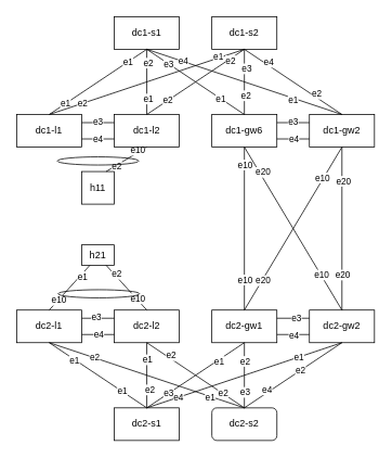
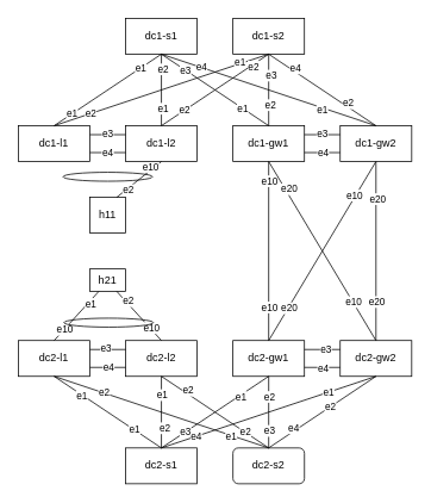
  <mxCell id="0" />
  <mxCell id="1" parent="0" />
  <mxCell id="2" value="dc1-s1" style="whiteSpace=wrap;html=1;fillColor=none;fontColor=#000000;strokeColor=#000000;" parent="1" vertex="1"><mxGeometry x="140" y="20" width="80" height="40" as="geometry" /></mxCell>
  <mxCell id="3" value="dc1-s2" style="whiteSpace=wrap;html=1;fillColor=none;fontColor=#000000;strokeColor=#000000;" parent="1" vertex="1"><mxGeometry x="260" y="20" width="80" height="40" as="geometry" /></mxCell>
  <mxCell id="4" style="edgeStyle=none;html=1;exitX=0.5;exitY=0;exitDx=0;exitDy=0;entryX=0.5;entryY=1;entryDx=0;entryDy=0;endArrow=none;endFill=0;strokeColor=#000000;" parent="1" source="13" target="2" edge="1"><mxGeometry relative="1" as="geometry" /></mxCell>
  <mxCell id="5" value="e1" style="edgeLabel;html=1;align=center;verticalAlign=middle;resizable=0;points=[];labelBackgroundColor=#FFFFFF;fontColor=#000000;" parent="4" vertex="1" connectable="0"><mxGeometry x="-0.662" y="1" relative="1" as="geometry"><mxPoint as="offset" /></mxGeometry></mxCell>
  <mxCell id="6" value="e1" style="edgeLabel;html=1;align=center;verticalAlign=middle;resizable=0;points=[];labelBackgroundColor=#FFFFFF;fontColor=#000000;" parent="4" vertex="1" connectable="0"><mxGeometry x="0.611" relative="1" as="geometry"><mxPoint as="offset" /></mxGeometry></mxCell>
  <mxCell id="7" style="edgeStyle=none;html=1;exitX=0.5;exitY=0;exitDx=0;exitDy=0;entryX=0.5;entryY=1;entryDx=0;entryDy=0;endArrow=none;endFill=0;strokeColor=#000000;" parent="1" source="13" target="3" edge="1"><mxGeometry relative="1" as="geometry" /></mxCell>
  <mxCell id="8" value="e2" style="edgeLabel;html=1;align=center;verticalAlign=middle;resizable=0;points=[];labelBackgroundColor=#FFFFFF;fontColor=#000000;" parent="7" vertex="1" connectable="0"><mxGeometry x="-0.658" y="1" relative="1" as="geometry"><mxPoint as="offset" /></mxGeometry></mxCell>
  <mxCell id="9" value="e1" style="edgeLabel;html=1;align=center;verticalAlign=middle;resizable=0;points=[];labelBackgroundColor=#FFFFFF;fontColor=#000000;" parent="7" vertex="1" connectable="0"><mxGeometry x="0.729" y="2" relative="1" as="geometry"><mxPoint as="offset" /></mxGeometry></mxCell>
  <mxCell id="10" style="edgeStyle=none;html=1;exitX=1;exitY=0.25;exitDx=0;exitDy=0;entryX=0;entryY=0.25;entryDx=0;entryDy=0;endArrow=none;endFill=0;strokeColor=#000000;" parent="1" source="13" target="23" edge="1"><mxGeometry relative="1" as="geometry" /></mxCell>
  <mxCell id="11" value="e3" style="edgeLabel;html=1;align=center;verticalAlign=middle;resizable=0;points=[];fontColor=#000000;labelBackgroundColor=#FFFFFF;" parent="10" vertex="1" connectable="0"><mxGeometry x="-0.059" y="2" relative="1" as="geometry"><mxPoint as="offset" /></mxGeometry></mxCell>
  <mxCell id="12" value="&lt;font style=&quot;background-color: rgb(255, 255, 255);&quot; color=&quot;#000000&quot;&gt;e4&lt;/font&gt;" style="edgeStyle=none;html=1;exitX=1;exitY=0.75;exitDx=0;exitDy=0;entryX=0;entryY=0.75;entryDx=0;entryDy=0;endArrow=none;endFill=0;strokeColor=#000000;" parent="1" source="13" target="23" edge="1"><mxGeometry relative="1" as="geometry" /></mxCell>
  <mxCell id="13" value="dc1-l1" style="whiteSpace=wrap;html=1;fillColor=none;fontColor=#000000;strokeColor=#000000;" parent="1" vertex="1"><mxGeometry x="20" y="140" width="80" height="40" as="geometry" /></mxCell>
  <mxCell id="14" style="edgeStyle=none;html=1;exitX=0.5;exitY=0;exitDx=0;exitDy=0;entryX=0.5;entryY=1;entryDx=0;entryDy=0;endArrow=none;endFill=0;strokeColor=#000000;" parent="1" source="23" target="2" edge="1"><mxGeometry relative="1" as="geometry" /></mxCell>
  <mxCell id="15" value="e2" style="edgeLabel;html=1;align=center;verticalAlign=middle;resizable=0;points=[];labelBackgroundColor=#FFFFFF;fontColor=#000000;" parent="14" vertex="1" connectable="0"><mxGeometry x="0.606" y="-1" relative="1" as="geometry"><mxPoint as="offset" /></mxGeometry></mxCell>
  <mxCell id="16" value="e1" style="edgeLabel;html=1;align=center;verticalAlign=middle;resizable=0;points=[];labelBackgroundColor=#FFFFFF;fontColor=#000000;" parent="14" vertex="1" connectable="0"><mxGeometry x="-0.494" y="-1" relative="1" as="geometry"><mxPoint as="offset" /></mxGeometry></mxCell>
  <mxCell id="17" style="edgeStyle=none;html=1;exitX=0.5;exitY=0;exitDx=0;exitDy=0;endArrow=none;endFill=0;strokeColor=#000000;" parent="1" source="23" edge="1"><mxGeometry relative="1" as="geometry"><mxPoint x="300" y="60" as="targetPoint" /></mxGeometry></mxCell>
  <mxCell id="18" value="e2" style="edgeLabel;html=1;align=center;verticalAlign=middle;resizable=0;points=[];labelBackgroundColor=#FFFFFF;fontColor=#000000;" parent="17" vertex="1" connectable="0"><mxGeometry x="0.684" y="-1" relative="1" as="geometry"><mxPoint x="1" as="offset" /></mxGeometry></mxCell>
  <mxCell id="19" value="e2" style="edgeLabel;html=1;align=center;verticalAlign=middle;resizable=0;points=[];labelBackgroundColor=#FFFFFF;fontColor=#000000;" parent="17" vertex="1" connectable="0"><mxGeometry x="-0.573" y="1" relative="1" as="geometry"><mxPoint as="offset" /></mxGeometry></mxCell>
  <mxCell id="20" style="edgeStyle=none;html=1;exitX=0.5;exitY=1;exitDx=0;exitDy=0;entryX=0.75;entryY=0;entryDx=0;entryDy=0;endArrow=none;endFill=0;strokeColor=#000000;" parent="1" source="23" target="54" edge="1"><mxGeometry relative="1" as="geometry" /></mxCell>
  <mxCell id="21" value="e10" style="edgeLabel;html=1;align=center;verticalAlign=middle;resizable=0;points=[];fontColor=#000000;labelBackgroundColor=#FFFFFF;" parent="20" vertex="1" connectable="0"><mxGeometry x="-0.581" y="-3" relative="1" as="geometry"><mxPoint as="offset" /></mxGeometry></mxCell>
  <mxCell id="22" value="e2" style="edgeLabel;html=1;align=center;verticalAlign=middle;resizable=0;points=[];fontColor=#000000;labelBackgroundColor=#FFFFFF;" parent="20" vertex="1" connectable="0"><mxGeometry x="0.517" y="1" relative="1" as="geometry"><mxPoint as="offset" /></mxGeometry></mxCell>
  <mxCell id="23" value="dc1-l2" style="whiteSpace=wrap;html=1;fillColor=none;fontColor=#000000;strokeColor=#000000;" parent="1" vertex="1"><mxGeometry x="140" y="140" width="80" height="40" as="geometry" /></mxCell>
  <mxCell id="24" style="edgeStyle=none;html=1;exitX=0.5;exitY=0;exitDx=0;exitDy=0;endArrow=none;endFill=0;strokeColor=#000000;" parent="1" source="40" edge="1"><mxGeometry relative="1" as="geometry"><mxPoint x="180" y="60" as="targetPoint" /></mxGeometry></mxCell>
  <mxCell id="25" value="e3" style="edgeLabel;html=1;align=center;verticalAlign=middle;resizable=0;points=[];labelBackgroundColor=#FFFFFF;fontColor=#000000;" parent="24" vertex="1" connectable="0"><mxGeometry x="0.554" relative="1" as="geometry"><mxPoint as="offset" /></mxGeometry></mxCell>
  <mxCell id="26" value="e1" style="edgeLabel;html=1;align=center;verticalAlign=middle;resizable=0;points=[];labelBackgroundColor=#FFFFFF;fontColor=#000000;" parent="24" vertex="1" connectable="0"><mxGeometry x="-0.507" y="-1" relative="1" as="geometry"><mxPoint y="1" as="offset" /></mxGeometry></mxCell>
  <mxCell id="27" style="edgeStyle=none;html=1;exitX=0.5;exitY=0;exitDx=0;exitDy=0;entryX=0.5;entryY=1;entryDx=0;entryDy=0;endArrow=none;endFill=0;strokeColor=#000000;" parent="1" source="40" target="3" edge="1"><mxGeometry relative="1" as="geometry" /></mxCell>
  <mxCell id="28" value="e3" style="edgeLabel;html=1;align=center;verticalAlign=middle;resizable=0;points=[];labelBackgroundColor=#FFFFFF;fontColor=#000000;" parent="27" vertex="1" connectable="0"><mxGeometry x="0.431" y="-2" relative="1" as="geometry"><mxPoint as="offset" /></mxGeometry></mxCell>
  <mxCell id="29" value="e2" style="edgeLabel;html=1;align=center;verticalAlign=middle;resizable=0;points=[];labelBackgroundColor=#FFFFFF;fontColor=#000000;" parent="27" vertex="1" connectable="0"><mxGeometry x="-0.394" y="-1" relative="1" as="geometry"><mxPoint as="offset" /></mxGeometry></mxCell>
  <mxCell id="30" style="edgeStyle=none;html=1;exitX=0.5;exitY=1;exitDx=0;exitDy=0;entryX=0.5;entryY=0;entryDx=0;entryDy=0;endArrow=none;endFill=0;strokeColor=#000000;" parent="1" source="40" target="90" edge="1"><mxGeometry relative="1" as="geometry" /></mxCell>
  <mxCell id="31" value="e10" style="edgeLabel;html=1;align=center;verticalAlign=middle;resizable=0;points=[];fontColor=#000000;labelBackgroundColor=#FFFFFF;" parent="30" vertex="1" connectable="0"><mxGeometry x="-0.787" relative="1" as="geometry"><mxPoint as="offset" /></mxGeometry></mxCell>
  <mxCell id="32" value="e10" style="edgeLabel;html=1;align=center;verticalAlign=middle;resizable=0;points=[];fontColor=#000000;labelBackgroundColor=#FFFFFF;" parent="30" vertex="1" connectable="0"><mxGeometry x="0.623" relative="1" as="geometry"><mxPoint as="offset" /></mxGeometry></mxCell>
  <mxCell id="33" style="edgeStyle=none;html=1;exitX=0.5;exitY=1;exitDx=0;exitDy=0;entryX=0.5;entryY=0;entryDx=0;entryDy=0;endArrow=none;endFill=0;strokeColor=#000000;" parent="1" source="40" target="97" edge="1"><mxGeometry relative="1" as="geometry" /></mxCell>
  <mxCell id="34" value="e20" style="edgeLabel;html=1;align=center;verticalAlign=middle;resizable=0;points=[];fontColor=#000000;labelBackgroundColor=#FFFFFF;" parent="33" vertex="1" connectable="0"><mxGeometry x="-0.677" y="4" relative="1" as="geometry"><mxPoint as="offset" /></mxGeometry></mxCell>
  <mxCell id="35" value="e10" style="edgeLabel;html=1;align=center;verticalAlign=middle;resizable=0;points=[];fontColor=#000000;labelBackgroundColor=#FFFFFF;" parent="33" vertex="1" connectable="0"><mxGeometry x="0.575" relative="1" as="geometry"><mxPoint y="-1" as="offset" /></mxGeometry></mxCell>
  <mxCell id="36" style="edgeStyle=none;html=1;exitX=1;exitY=0.25;exitDx=0;exitDy=0;entryX=0;entryY=0.25;entryDx=0;entryDy=0;endArrow=none;endFill=0;strokeColor=#000000;" parent="1" source="40" target="53" edge="1"><mxGeometry relative="1" as="geometry" /></mxCell>
  <mxCell id="37" value="e3" style="edgeLabel;html=1;align=center;verticalAlign=middle;resizable=0;points=[];fontColor=#000000;labelBackgroundColor=#FFFFFF;" parent="36" vertex="1" connectable="0"><mxGeometry x="-0.059" y="2" relative="1" as="geometry"><mxPoint as="offset" /></mxGeometry></mxCell>
  <mxCell id="38" style="edgeStyle=none;html=1;exitX=1;exitY=0.75;exitDx=0;exitDy=0;entryX=0;entryY=0.75;entryDx=0;entryDy=0;endArrow=none;endFill=0;strokeColor=#000000;" parent="1" source="40" target="53" edge="1"><mxGeometry relative="1" as="geometry" /></mxCell>
  <mxCell id="39" value="e4" style="edgeLabel;html=1;align=center;verticalAlign=middle;resizable=0;points=[];fontColor=#000000;labelBackgroundColor=#FFFFFF;" parent="38" vertex="1" connectable="0"><mxGeometry x="-0.009" y="1" relative="1" as="geometry"><mxPoint as="offset" /></mxGeometry></mxCell>
- <mxCell id="40" value="dc1-gw6" style="whiteSpace=wrap;html=1;fillColor=none;fontColor=#000000;strokeColor=#000000;" parent="1" vertex="1"><mxGeometry x="260" y="140" width="80" height="40" as="geometry" /></mxCell>
+ <mxCell id="40" value="dc1-gw1" style="whiteSpace=wrap;html=1;fillColor=none;fontColor=#000000;strokeColor=#000000;" parent="1" vertex="1"><mxGeometry x="260" y="140" width="80" height="40" as="geometry" /></mxCell>
  <mxCell id="41" style="edgeStyle=none;html=1;exitX=0.5;exitY=0;exitDx=0;exitDy=0;entryX=0.5;entryY=1;entryDx=0;entryDy=0;endArrow=none;endFill=0;strokeColor=#000000;" parent="1" source="53" target="2" edge="1"><mxGeometry relative="1" as="geometry" /></mxCell>
  <mxCell id="42" value="e4" style="edgeLabel;html=1;align=center;verticalAlign=middle;resizable=0;points=[];labelBackgroundColor=#FFFFFF;fontColor=#000000;" parent="41" vertex="1" connectable="0"><mxGeometry x="0.629" y="-1" relative="1" as="geometry"><mxPoint as="offset" /></mxGeometry></mxCell>
  <mxCell id="43" value="e1" style="edgeLabel;html=1;align=center;verticalAlign=middle;resizable=0;points=[];labelBackgroundColor=#FFFFFF;fontColor=#000000;" parent="41" vertex="1" connectable="0"><mxGeometry x="-0.503" y="2" relative="1" as="geometry"><mxPoint as="offset" /></mxGeometry></mxCell>
  <mxCell id="44" style="edgeStyle=none;html=1;exitX=0.5;exitY=0;exitDx=0;exitDy=0;entryX=0.5;entryY=1;entryDx=0;entryDy=0;endArrow=none;endFill=0;strokeColor=#000000;" parent="1" source="53" target="3" edge="1"><mxGeometry relative="1" as="geometry" /></mxCell>
  <mxCell id="45" value="e4" style="edgeLabel;html=1;align=center;verticalAlign=middle;resizable=0;points=[];labelBackgroundColor=#FFFFFF;fontColor=#000000;" parent="44" vertex="1" connectable="0"><mxGeometry x="0.546" y="-3" relative="1" as="geometry"><mxPoint as="offset" /></mxGeometry></mxCell>
  <mxCell id="46" value="e2" style="edgeLabel;html=1;align=center;verticalAlign=middle;resizable=0;points=[];labelBackgroundColor=#FFFFFF;fontColor=#000000;" parent="44" vertex="1" connectable="0"><mxGeometry x="-0.446" y="-4" relative="1" as="geometry"><mxPoint as="offset" /></mxGeometry></mxCell>
  <mxCell id="47" style="edgeStyle=none;html=1;exitX=0.5;exitY=1;exitDx=0;exitDy=0;entryX=0.5;entryY=0;entryDx=0;entryDy=0;endArrow=none;endFill=0;strokeColor=#000000;" parent="1" source="53" target="97" edge="1"><mxGeometry relative="1" as="geometry" /></mxCell>
  <mxCell id="48" value="e20" style="edgeLabel;html=1;align=center;verticalAlign=middle;resizable=0;points=[];fontColor=#000000;labelBackgroundColor=#FFFFFF;" parent="47" vertex="1" connectable="0"><mxGeometry x="-0.588" y="1" relative="1" as="geometry"><mxPoint as="offset" /></mxGeometry></mxCell>
  <mxCell id="49" value="e20" style="edgeLabel;html=1;align=center;verticalAlign=middle;resizable=0;points=[];fontColor=#000000;labelBackgroundColor=#FFFFFF;" parent="47" vertex="1" connectable="0"><mxGeometry x="0.562" relative="1" as="geometry"><mxPoint as="offset" /></mxGeometry></mxCell>
  <mxCell id="50" style="edgeStyle=none;html=1;exitX=0.5;exitY=1;exitDx=0;exitDy=0;entryX=0.5;entryY=0;entryDx=0;entryDy=0;endArrow=none;endFill=0;strokeColor=#000000;" parent="1" source="53" target="90" edge="1"><mxGeometry relative="1" as="geometry" /></mxCell>
  <mxCell id="51" value="e10" style="edgeLabel;html=1;align=center;verticalAlign=middle;resizable=0;points=[];fontColor=#000000;labelBackgroundColor=#FFFFFF;" parent="50" vertex="1" connectable="0"><mxGeometry x="-0.615" y="-2" relative="1" as="geometry"><mxPoint as="offset" /></mxGeometry></mxCell>
  <mxCell id="52" value="e20" style="edgeLabel;html=1;align=center;verticalAlign=middle;resizable=0;points=[];fontColor=#000000;labelBackgroundColor=#FFFFFF;" parent="50" vertex="1" connectable="0"><mxGeometry x="0.625" y="2" relative="1" as="geometry"><mxPoint x="-1" as="offset" /></mxGeometry></mxCell>
  <mxCell id="53" value="dc1-gw2" style="whiteSpace=wrap;html=1;fillColor=none;fontColor=#000000;strokeColor=#000000;" parent="1" vertex="1"><mxGeometry x="380" y="140" width="80" height="40" as="geometry" /></mxCell>
- <mxCell id="54" value="h11" style="whiteSpace=wrap;html=1;fillColor=none;strokeColor=#000000;fontColor=#000000;" parent="1" vertex="1"><mxGeometry x="100" y="210" width="40" height="40" as="geometry" /></mxCell>
+ <mxCell id="54" value="h11" style="whiteSpace=wrap;html=1;fillColor=none;strokeColor=#000000;fontColor=#000000;" parent="1" vertex="1"><mxGeometry x="100" y="220" width="40" height="40" as="geometry" /></mxCell>
  <mxCell id="55" style="edgeStyle=none;html=1;exitX=0.25;exitY=1;exitDx=0;exitDy=0;entryX=0.5;entryY=0;entryDx=0;entryDy=0;endArrow=none;endFill=0;strokeColor=#000000;" parent="1" source="61" target="72" edge="1"><mxGeometry relative="1" as="geometry" /></mxCell>
  <mxCell id="56" value="e10" style="edgeLabel;html=1;align=center;verticalAlign=middle;resizable=0;points=[];fontColor=#000000;labelBackgroundColor=#FFFFFF;" parent="55" vertex="1" connectable="0"><mxGeometry x="0.522" relative="1" as="geometry"><mxPoint as="offset" /></mxGeometry></mxCell>
  <mxCell id="57" value="e1" style="edgeLabel;html=1;align=center;verticalAlign=middle;resizable=0;points=[];fontColor=#000000;labelBackgroundColor=#FFFFFF;" parent="55" vertex="1" connectable="0"><mxGeometry x="-0.449" y="-2" relative="1" as="geometry"><mxPoint x="5" as="offset" /></mxGeometry></mxCell>
  <mxCell id="58" style="edgeStyle=none;html=1;exitX=0.75;exitY=1;exitDx=0;exitDy=0;entryX=0.5;entryY=0;entryDx=0;entryDy=0;endArrow=none;endFill=0;strokeColor=#000000;" parent="1" source="61" target="79" edge="1"><mxGeometry relative="1" as="geometry" /></mxCell>
  <mxCell id="59" value="e10" style="edgeLabel;html=1;align=center;verticalAlign=middle;resizable=0;points=[];fontColor=#000000;labelBackgroundColor=#FFFFFF;" parent="58" vertex="1" connectable="0"><mxGeometry x="0.41" y="3" relative="1" as="geometry"><mxPoint x="1" y="4" as="offset" /></mxGeometry></mxCell>
  <mxCell id="60" value="e2" style="edgeLabel;html=1;align=center;verticalAlign=middle;resizable=0;points=[];fontColor=#000000;labelBackgroundColor=#FFFFFF;" parent="58" vertex="1" connectable="0"><mxGeometry x="-0.57" y="2" relative="1" as="geometry"><mxPoint as="offset" /></mxGeometry></mxCell>
  <mxCell id="61" value="h21" style="whiteSpace=wrap;html=1;fillColor=none;strokeColor=#000000;fontColor=#000000;" parent="1" vertex="1"><mxGeometry x="100" y="300" width="40" height="25" as="geometry" /></mxCell>
  <mxCell id="62" style="edgeStyle=none;html=1;exitX=0.5;exitY=1;exitDx=0;exitDy=0;entryX=0.5;entryY=0;entryDx=0;entryDy=0;endArrow=none;endFill=0;strokeColor=#000000;" parent="1" source="72" target="98" edge="1"><mxGeometry relative="1" as="geometry" /></mxCell>
  <mxCell id="63" value="e1" style="edgeLabel;html=1;align=center;verticalAlign=middle;resizable=0;points=[];fontColor=#000000;labelBackgroundColor=#FFFFFF;" parent="62" vertex="1" connectable="0"><mxGeometry x="-0.492" y="-1" relative="1" as="geometry"><mxPoint as="offset" /></mxGeometry></mxCell>
  <mxCell id="64" value="e1" style="edgeLabel;html=1;align=center;verticalAlign=middle;resizable=0;points=[];fontColor=#000000;labelBackgroundColor=#FFFFFF;" parent="62" vertex="1" connectable="0"><mxGeometry x="0.492" y="1" relative="1" as="geometry"><mxPoint x="-1" as="offset" /></mxGeometry></mxCell>
  <mxCell id="65" style="edgeStyle=none;html=1;exitX=0.5;exitY=1;exitDx=0;exitDy=0;entryX=0.5;entryY=0;entryDx=0;entryDy=0;endArrow=none;endFill=0;strokeColor=#000000;" parent="1" source="72" target="99" edge="1"><mxGeometry relative="1" as="geometry" /></mxCell>
  <mxCell id="66" value="e2" style="edgeLabel;html=1;align=center;verticalAlign=middle;resizable=0;points=[];fontColor=#000000;labelBackgroundColor=#FFFFFF;" parent="65" vertex="1" connectable="0"><mxGeometry x="-0.538" y="1" relative="1" as="geometry"><mxPoint as="offset" /></mxGeometry></mxCell>
  <mxCell id="67" value="e1" style="edgeLabel;html=1;align=center;verticalAlign=middle;resizable=0;points=[];fontColor=#000000;labelBackgroundColor=#FFFFFF;" parent="65" vertex="1" connectable="0"><mxGeometry x="0.652" y="-1" relative="1" as="geometry"><mxPoint as="offset" /></mxGeometry></mxCell>
  <mxCell id="68" style="edgeStyle=none;html=1;exitX=1;exitY=0.25;exitDx=0;exitDy=0;entryX=0;entryY=0.25;entryDx=0;entryDy=0;endArrow=none;endFill=0;strokeColor=#000000;" parent="1" source="72" target="79" edge="1"><mxGeometry relative="1" as="geometry" /></mxCell>
  <mxCell id="69" value="e3" style="edgeLabel;html=1;align=center;verticalAlign=middle;resizable=0;points=[];fontColor=#000000;labelBackgroundColor=#FFFFFF;" parent="68" vertex="1" connectable="0"><mxGeometry x="-0.159" y="2" relative="1" as="geometry"><mxPoint as="offset" /></mxGeometry></mxCell>
  <mxCell id="70" style="edgeStyle=none;html=1;exitX=1;exitY=0.75;exitDx=0;exitDy=0;entryX=0;entryY=0.75;entryDx=0;entryDy=0;endArrow=none;endFill=0;strokeColor=#000000;" parent="1" source="72" target="79" edge="1"><mxGeometry relative="1" as="geometry" /></mxCell>
  <mxCell id="71" value="e4" style="edgeLabel;html=1;align=center;verticalAlign=middle;resizable=0;points=[];fontColor=#000000;labelBackgroundColor=#FFFFFF;" parent="70" vertex="1" connectable="0"><mxGeometry x="-0.009" y="1" relative="1" as="geometry"><mxPoint as="offset" /></mxGeometry></mxCell>
  <mxCell id="72" value="dc2-l1" style="whiteSpace=wrap;html=1;fillColor=none;fontColor=#000000;strokeColor=#000000;" parent="1" vertex="1"><mxGeometry x="20" y="380" width="80" height="40" as="geometry" /></mxCell>
  <mxCell id="73" style="edgeStyle=none;html=1;exitX=0.5;exitY=1;exitDx=0;exitDy=0;entryX=0.5;entryY=0;entryDx=0;entryDy=0;endArrow=none;endFill=0;strokeColor=#000000;" parent="1" source="79" target="98" edge="1"><mxGeometry relative="1" as="geometry" /></mxCell>
  <mxCell id="74" value="e1" style="edgeLabel;html=1;align=center;verticalAlign=middle;resizable=0;points=[];fontColor=#000000;labelBackgroundColor=#FFFFFF;" parent="73" vertex="1" connectable="0"><mxGeometry x="-0.494" relative="1" as="geometry"><mxPoint as="offset" /></mxGeometry></mxCell>
  <mxCell id="75" value="e2" style="edgeLabel;html=1;align=center;verticalAlign=middle;resizable=0;points=[];fontColor=#000000;labelBackgroundColor=#FFFFFF;" parent="73" vertex="1" connectable="0"><mxGeometry x="0.431" y="3" relative="1" as="geometry"><mxPoint as="offset" /></mxGeometry></mxCell>
  <mxCell id="76" style="edgeStyle=none;html=1;exitX=0.5;exitY=1;exitDx=0;exitDy=0;entryX=0.5;entryY=0;entryDx=0;entryDy=0;endArrow=none;endFill=0;strokeColor=#000000;" parent="1" source="79" target="99" edge="1"><mxGeometry relative="1" as="geometry" /></mxCell>
  <mxCell id="77" value="e2" style="edgeLabel;html=1;align=center;verticalAlign=middle;resizable=0;points=[];fontColor=#000000;labelBackgroundColor=#FFFFFF;" parent="76" vertex="1" connectable="0"><mxGeometry x="-0.55" y="3" relative="1" as="geometry"><mxPoint x="1" as="offset" /></mxGeometry></mxCell>
  <mxCell id="78" value="e2" style="edgeLabel;html=1;align=center;verticalAlign=middle;resizable=0;points=[];fontColor=#000000;labelBackgroundColor=#FFFFFF;" parent="76" vertex="1" connectable="0"><mxGeometry x="0.554" y="1" relative="1" as="geometry"><mxPoint as="offset" /></mxGeometry></mxCell>
  <mxCell id="79" value="dc2-l2" style="whiteSpace=wrap;html=1;fillColor=none;fontColor=#000000;strokeColor=#000000;" parent="1" vertex="1"><mxGeometry x="140" y="380" width="80" height="40" as="geometry" /></mxCell>
  <mxCell id="80" style="edgeStyle=none;html=1;exitX=0.5;exitY=1;exitDx=0;exitDy=0;endArrow=none;endFill=0;entryX=0.5;entryY=0;entryDx=0;entryDy=0;strokeColor=#000000;" parent="1" source="90" target="98" edge="1"><mxGeometry relative="1" as="geometry"><mxPoint x="180" y="460" as="targetPoint" /></mxGeometry></mxCell>
  <mxCell id="81" value="e1" style="edgeLabel;html=1;align=center;verticalAlign=middle;resizable=0;points=[];fontColor=#000000;labelBackgroundColor=#FFFFFF;" parent="80" vertex="1" connectable="0"><mxGeometry x="-0.458" y="1" relative="1" as="geometry"><mxPoint as="offset" /></mxGeometry></mxCell>
  <mxCell id="82" value="e3" style="edgeLabel;html=1;align=center;verticalAlign=middle;resizable=0;points=[];fontColor=#000000;labelBackgroundColor=#FFFFFF;" parent="80" vertex="1" connectable="0"><mxGeometry x="0.558" y="-1" relative="1" as="geometry"><mxPoint as="offset" /></mxGeometry></mxCell>
  <mxCell id="83" style="edgeStyle=none;html=1;exitX=0.5;exitY=1;exitDx=0;exitDy=0;entryX=0.5;entryY=0;entryDx=0;entryDy=0;endArrow=none;endFill=0;strokeColor=#000000;" parent="1" source="90" target="99" edge="1"><mxGeometry relative="1" as="geometry" /></mxCell>
  <mxCell id="84" value="e2" style="edgeLabel;html=1;align=center;verticalAlign=middle;resizable=0;points=[];fontColor=#000000;labelBackgroundColor=#FFFFFF;" parent="83" vertex="1" connectable="0"><mxGeometry x="-0.444" relative="1" as="geometry"><mxPoint as="offset" /></mxGeometry></mxCell>
  <mxCell id="85" value="e3" style="edgeLabel;html=1;align=center;verticalAlign=middle;resizable=0;points=[];fontColor=#000000;labelBackgroundColor=#FFFFFF;" parent="83" vertex="1" connectable="0"><mxGeometry x="0.281" relative="1" as="geometry"><mxPoint y="9" as="offset" /></mxGeometry></mxCell>
  <mxCell id="86" style="edgeStyle=none;html=1;exitX=1;exitY=0.25;exitDx=0;exitDy=0;entryX=0;entryY=0.25;entryDx=0;entryDy=0;endArrow=none;endFill=0;strokeColor=#000000;" parent="1" source="90" target="97" edge="1"><mxGeometry relative="1" as="geometry" /></mxCell>
  <mxCell id="87" value="e3" style="edgeLabel;html=1;align=center;verticalAlign=middle;resizable=0;points=[];fontColor=#000000;labelBackgroundColor=#FFFFFF;" parent="86" vertex="1" connectable="0"><mxGeometry x="0.141" y="1" relative="1" as="geometry"><mxPoint as="offset" /></mxGeometry></mxCell>
  <mxCell id="88" style="edgeStyle=none;html=1;exitX=1;exitY=0.75;exitDx=0;exitDy=0;entryX=0;entryY=0.75;entryDx=0;entryDy=0;endArrow=none;endFill=0;strokeColor=#000000;" parent="1" source="90" target="97" edge="1"><mxGeometry relative="1" as="geometry" /></mxCell>
  <mxCell id="89" value="e4" style="edgeLabel;html=1;align=center;verticalAlign=middle;resizable=0;points=[];fontColor=#000000;labelBackgroundColor=#FFFFFF;" parent="88" vertex="1" connectable="0"><mxGeometry x="-0.009" relative="1" as="geometry"><mxPoint as="offset" /></mxGeometry></mxCell>
  <mxCell id="90" value="dc2-gw1" style="whiteSpace=wrap;html=1;fillColor=none;fontColor=#000000;strokeColor=#000000;" parent="1" vertex="1"><mxGeometry x="260" y="380" width="80" height="40" as="geometry" /></mxCell>
  <mxCell id="91" style="edgeStyle=none;html=1;exitX=0.5;exitY=1;exitDx=0;exitDy=0;entryX=0.5;entryY=0;entryDx=0;entryDy=0;endArrow=none;endFill=0;strokeColor=#000000;" parent="1" source="97" target="98" edge="1"><mxGeometry relative="1" as="geometry" /></mxCell>
  <mxCell id="92" value="e1" style="edgeLabel;html=1;align=center;verticalAlign=middle;resizable=0;points=[];fontColor=#000000;labelBackgroundColor=#FFFFFF;" parent="91" vertex="1" connectable="0"><mxGeometry x="-0.558" relative="1" as="geometry"><mxPoint as="offset" /></mxGeometry></mxCell>
  <mxCell id="93" value="e4" style="edgeLabel;html=1;align=center;verticalAlign=middle;resizable=0;points=[];fontColor=#000000;labelBackgroundColor=#FFFFFF;" parent="91" vertex="1" connectable="0"><mxGeometry x="0.677" relative="1" as="geometry"><mxPoint as="offset" /></mxGeometry></mxCell>
  <mxCell id="94" style="edgeStyle=none;html=1;exitX=0.5;exitY=1;exitDx=0;exitDy=0;entryX=0.5;entryY=0;entryDx=0;entryDy=0;endArrow=none;endFill=0;strokeColor=#000000;" parent="1" source="97" target="99" edge="1"><mxGeometry relative="1" as="geometry" /></mxCell>
  <mxCell id="95" value="e2" style="edgeLabel;html=1;align=center;verticalAlign=middle;resizable=0;points=[];fontColor=#000000;labelBackgroundColor=#FFFFFF;" parent="94" vertex="1" connectable="0"><mxGeometry x="-0.161" y="-2" relative="1" as="geometry"><mxPoint y="1" as="offset" /></mxGeometry></mxCell>
  <mxCell id="96" value="e4" style="edgeLabel;html=1;align=center;verticalAlign=middle;resizable=0;points=[];fontColor=#000000;labelBackgroundColor=#FFFFFF;" parent="94" vertex="1" connectable="0"><mxGeometry x="0.516" y="-4" relative="1" as="geometry"><mxPoint as="offset" /></mxGeometry></mxCell>
  <mxCell id="97" value="dc2-gw2" style="whiteSpace=wrap;html=1;fillColor=none;fontColor=#000000;strokeColor=#000000;" parent="1" vertex="1"><mxGeometry x="380" y="380" width="80" height="40" as="geometry" /></mxCell>
  <mxCell id="98" value="dc2-s1" style="whiteSpace=wrap;html=1;fillColor=none;fontColor=#000000;strokeColor=#000000;" parent="1" vertex="1"><mxGeometry x="140" y="500" width="80" height="40" as="geometry" /></mxCell>
  <mxCell id="99" value="dc2-s2" style="whiteSpace=wrap;html=1;fillColor=none;fontColor=#000000;strokeColor=#000000;rounded=1;" parent="1" vertex="1"><mxGeometry x="260" y="500" width="80" height="40" as="geometry" /></mxCell>
  <mxCell id="100" value="" style="ellipse;whiteSpace=wrap;html=1;fillColor=none;strokeColor=#000000;" parent="1" vertex="1"><mxGeometry x="70" y="192" width="100" height="10" as="geometry" /></mxCell>
  <mxCell id="101" value="" style="ellipse;whiteSpace=wrap;html=1;fillColor=none;strokeColor=#000000;" parent="1" vertex="1"><mxGeometry x="71" y="355" width="100" height="10" as="geometry" /></mxCell>
